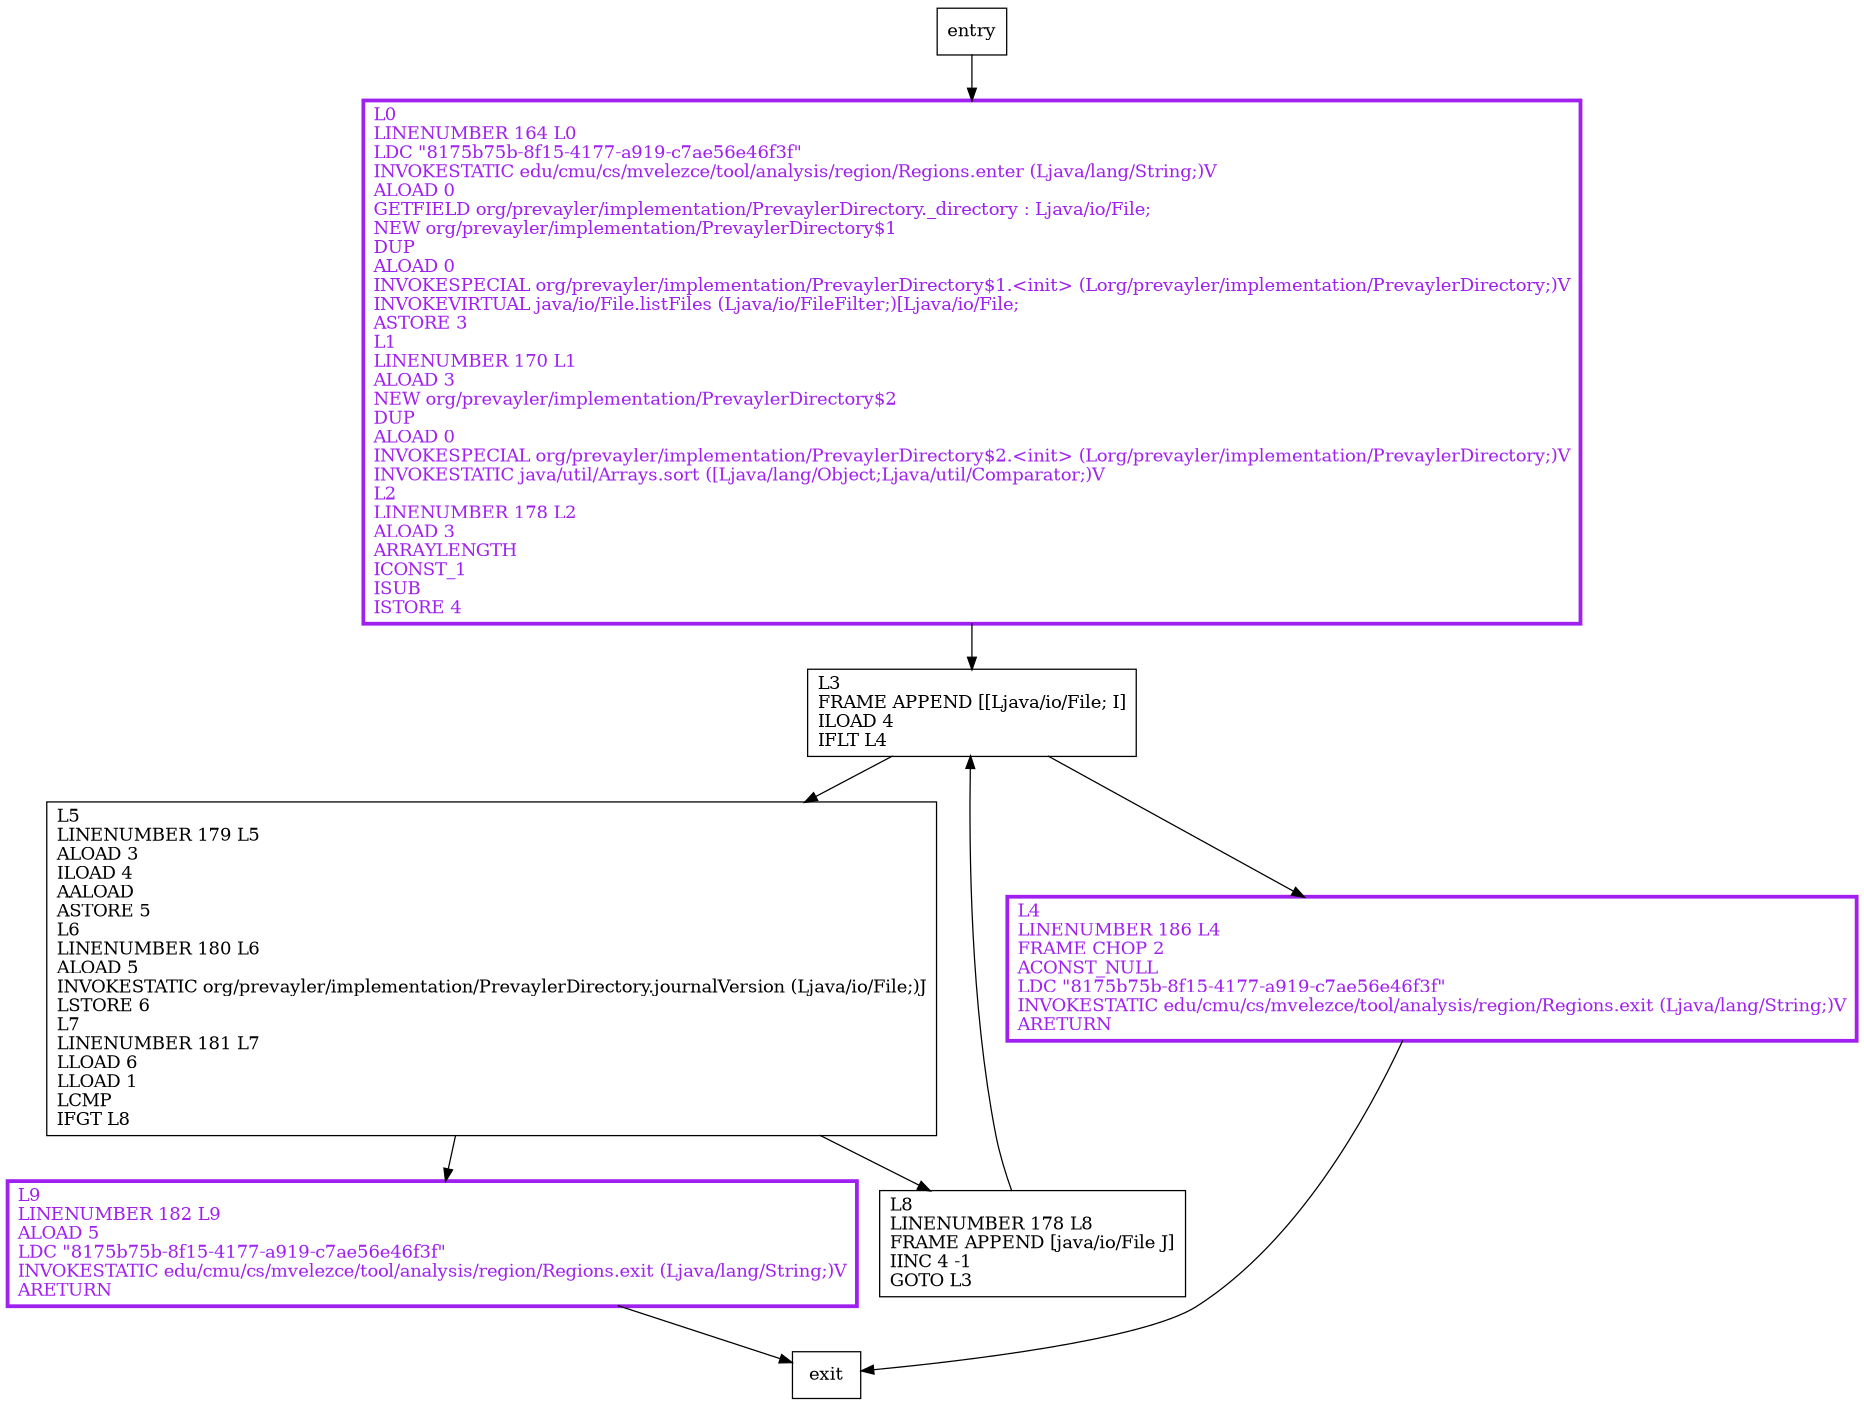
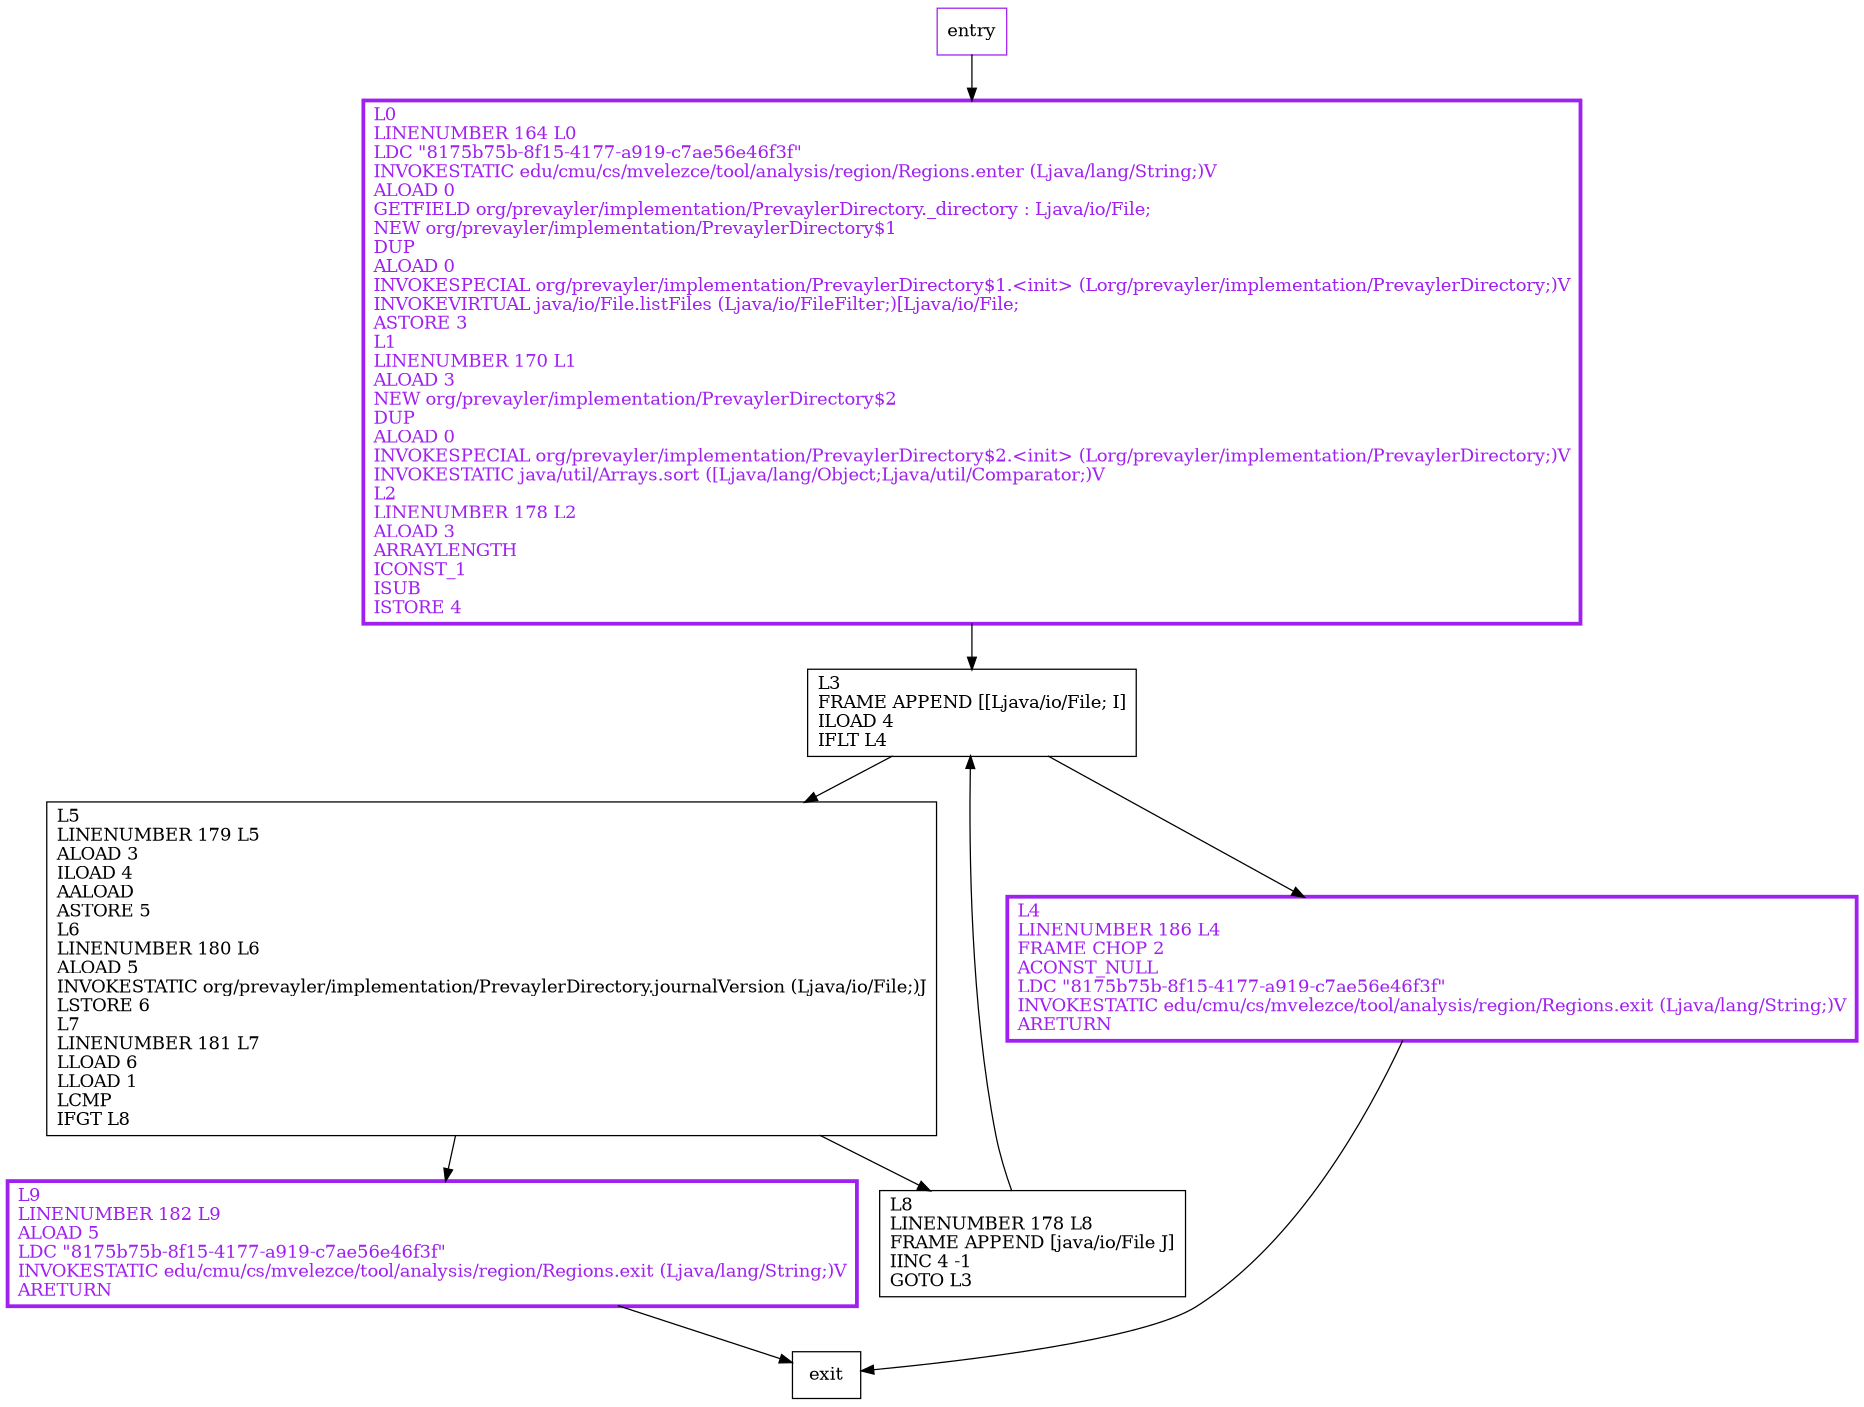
  digraph {
    node [shape=record]
    n1 [color=purple fontcolor=purple label="L9\lLINENUMBER 182 L9\lALOAD 5\lLDC \"8175b75b-8f15-4177-a919-c7ae56e46f3f\"\lINVOKESTATIC edu/cmu/cs/mvelezce/tool/analysis/region/Regions.exit (Ljava/lang/String;)V\lARETURN\l" penwidth=3]
    exit
    n3 [label="L3\lFRAME APPEND [[Ljava/io/File; I]\lILOAD 4\lIFLT L4\l"]
    n4 [label="L5\lLINENUMBER 179 L5\lALOAD 3\lILOAD 4\lAALOAD\lASTORE 5\lL6\lLINENUMBER 180 L6\lALOAD 5\lINVOKESTATIC org/prevayler/implementation/PrevaylerDirectory.journalVersion (Ljava/io/File;)J\lLSTORE 6\lL7\lLINENUMBER 181 L7\lLLOAD 6\lLLOAD 1\lLCMP\lIFGT L8\l"]
    n5 [color=purple fontcolor=purple label="L4\lLINENUMBER 186 L4\lFRAME CHOP 2\lACONST_NULL\lLDC \"8175b75b-8f15-4177-a919-c7ae56e46f3f\"\lINVOKESTATIC edu/cmu/cs/mvelezce/tool/analysis/region/Regions.exit (Ljava/lang/String;)V\lARETURN\l" penwidth=3]
    n6 [label="L8\lLINENUMBER 178 L8\lFRAME APPEND [java/io/File J]\lIINC 4 -1\lGOTO L3\l"]
    n7 [color=purple fontcolor=purple label="L0\lLINENUMBER 164 L0\lLDC \"8175b75b-8f15-4177-a919-c7ae56e46f3f\"\lINVOKESTATIC edu/cmu/cs/mvelezce/tool/analysis/region/Regions.enter (Ljava/lang/String;)V\lALOAD 0\lGETFIELD org/prevayler/implementation/PrevaylerDirectory._directory : Ljava/io/File;\lNEW org/prevayler/implementation/PrevaylerDirectory$1\lDUP\lALOAD 0\lINVOKESPECIAL org/prevayler/implementation/PrevaylerDirectory$1.\<init\> (Lorg/prevayler/implementation/PrevaylerDirectory;)V\lINVOKEVIRTUAL java/io/File.listFiles (Ljava/io/FileFilter;)[Ljava/io/File;\lASTORE 3\lL1\lLINENUMBER 170 L1\lALOAD 3\lNEW org/prevayler/implementation/PrevaylerDirectory$2\lDUP\lALOAD 0\lINVOKESPECIAL org/prevayler/implementation/PrevaylerDirectory$2.\<init\> (Lorg/prevayler/implementation/PrevaylerDirectory;)V\lINVOKESTATIC java/util/Arrays.sort ([Ljava/lang/Object;Ljava/util/Comparator;)V\lL2\lLINENUMBER 178 L2\lALOAD 3\lARRAYLENGTH\lICONST_1\lISUB\lISTORE 4\l" penwidth=3]
-   entry
+   entry [color=purple]
    n1 -> exit
    n3 -> n4
    n3 -> n5
    n4 -> n1
    n4 -> n6
    n5 -> exit
    n6 -> n3
    n7 -> n3
    entry -> n7
  }
